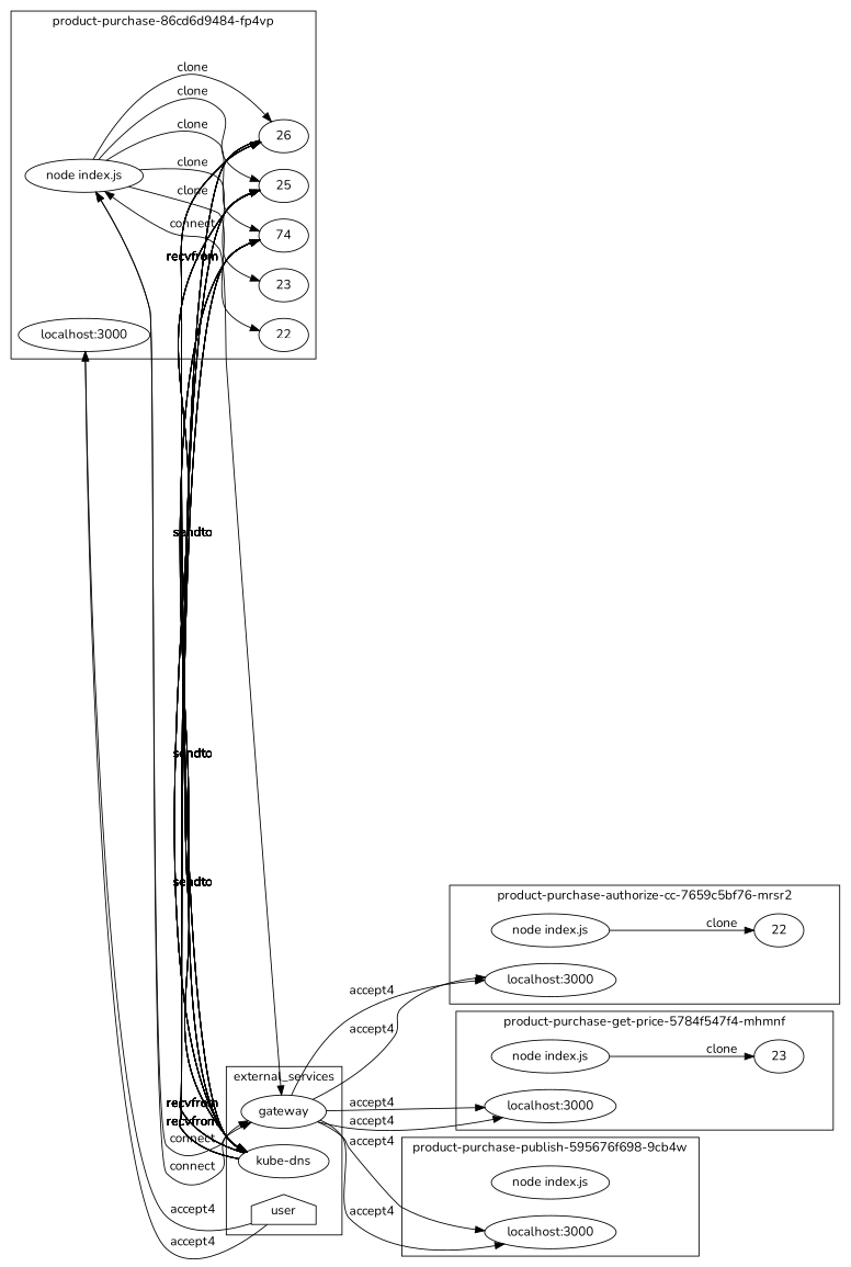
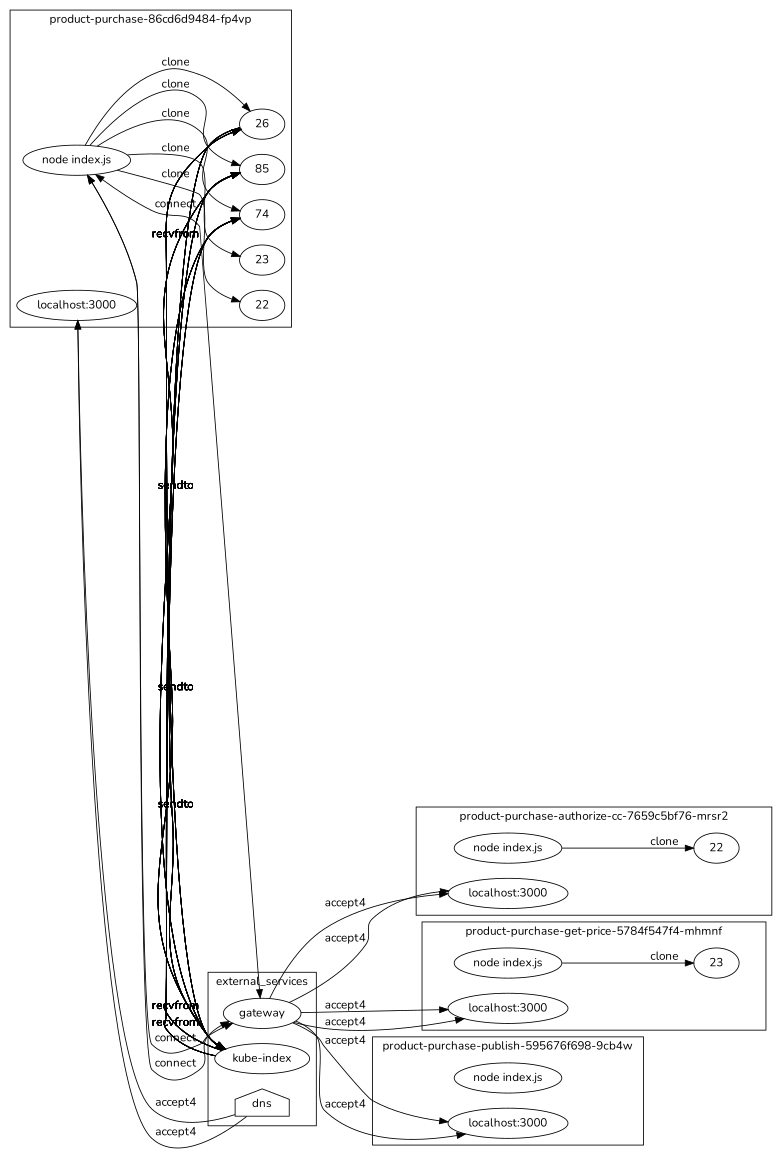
  digraph {
    fontname=Nunito
    rankdir=LR
    node [fontname=Nunito]
    edge [fontname=Nunito]
    n1 [label="node index.js"]
    n2 [label=22]
    n3 [label="localhost:3000"]
    n4 [label="node index.js"]
    n5 [label=22]
    n6 [label=23]
    n7 [label=74]
-   n8 [label=25]
+   n8 [label=85]
    n9 [label=26]
    n10 [label="localhost:3000"]
    n11 [label="node index.js"]
    n12 [label=23]
    n13 [label="localhost:3000"]
    n14 [label="node index.js"]
    n15 [label="localhost:3000"]
    n16 [label=gateway]
-   n17 [label="kube-dns"]
-   user [shape=house]
+   n17 [label="kube-index"]
+   user [shape=house label=dns]
    subgraph cluster_1 {
      label=" product-purchase-authorize-cc-7659c5bf76-mrsr2 "
      n1
      n2
      n3
    }
    subgraph cluster_2 {
      label=" product-purchase-86cd6d9484-fp4vp "
      n4
      n5
      n6
      n7
      n8
      n9
      n10
    }
    subgraph cluster_3 {
      label=" product-purchase-get-price-5784f547f4-mhmnf "
      n11
      n12
      n13
    }
    subgraph cluster_4 {
      label=" product-purchase-publish-595676f698-9cb4w "
      n14
      n15
    }
    subgraph cluster_5 {
      label=external_services
      n16
      n17
      user
    }
    n1 -> n2 [label=clone]
    n4 -> n5 [label=clone]
    n4 -> n6 [label=clone]
    n4 -> n7 [label=clone]
    n4 -> n8 [label=clone]
    n4 -> n9 [label=clone]
    n4 -> n16 [dir=both label=connect]
    n4 -> n16 [dir=both label=connect]
    n4 -> n16 [dir=both label=connect]
    n7 -> n17 [label=sendto]
    n7 -> n17 [label=sendto]
    n7 -> n17 [label=sendto]
    n7 -> n17 [label=sendto]
    n7 -> n17 [label=sendto]
    n7 -> n17 [label=sendto]
    n7 -> n17 [label=sendto]
    n7 -> n17 [label=sendto]
    n8 -> n17 [label=sendto]
    n8 -> n17 [label=sendto]
    n8 -> n17 [label=sendto]
    n8 -> n17 [label=sendto]
    n8 -> n17 [label=sendto]
    n8 -> n17 [label=sendto]
    n8 -> n17 [label=sendto]
    n8 -> n17 [label=sendto]
    n9 -> n17 [label=sendto]
    n9 -> n17 [label=sendto]
    n9 -> n17 [label=sendto]
    n9 -> n17 [label=sendto]
    n9 -> n17 [label=sendto]
    n9 -> n17 [label=sendto]
    n9 -> n17 [label=sendto]
    n9 -> n17 [label=sendto]
    n11 -> n12 [label=clone]
    n16 -> n3 [label=accept4]
    n16 -> n3 [label=accept4]
    n16 -> n13 [label=accept4]
    n16 -> n13 [label=accept4]
    n16 -> n15 [label=accept4]
    n16 -> n15 [label=accept4]
    n17 -> n7 [label=recvfrom]
    n17 -> n7 [label=recvfrom]
    n17 -> n7 [label=recvfrom]
    n17 -> n7 [label=recvfrom]
    n17 -> n7 [label=recvfrom]
    n17 -> n7 [label=recvfrom]
    n17 -> n7 [label=recvfrom]
    n17 -> n7 [label=recvfrom]
    n17 -> n8 [label=recvfrom]
    n17 -> n8 [label=recvfrom]
    n17 -> n8 [label=recvfrom]
    n17 -> n8 [label=recvfrom]
    n17 -> n8 [label=recvfrom]
    n17 -> n8 [label=recvfrom]
    n17 -> n8 [label=recvfrom]
    n17 -> n8 [label=recvfrom]
    n17 -> n9 [label=recvfrom]
    n17 -> n9 [label=recvfrom]
    n17 -> n9 [label=recvfrom]
    n17 -> n9 [label=recvfrom]
    n17 -> n9 [label=recvfrom]
    n17 -> n9 [label=recvfrom]
    n17 -> n9 [label=recvfrom]
    n17 -> n9 [label=recvfrom]
    user -> n10 [label=accept4]
    user -> n10 [label=accept4]
  }
